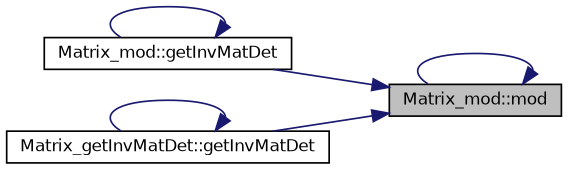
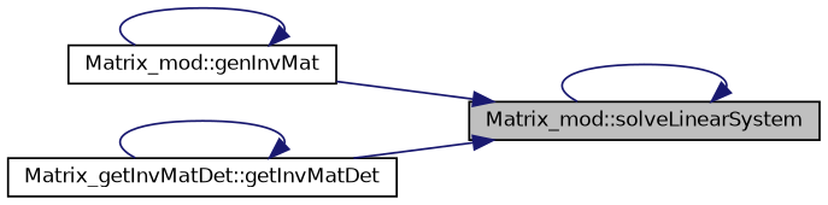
  digraph {
    rankdir=RL
    node [color=black fillcolor=white fontname=Helvetica fontsize=10 shape=record style=filled]
    edge [color=midnightblue dir=back fontname=Helvetica fontsize=10 labelfontname=Helvetica labelfontsize=10 style=solid]
-   n1 [fillcolor=grey75 fontcolor=black height=0.2 label="Matrix_mod::mod" width=0.4]
-   n2 [height=0.2 label="Matrix_mod::getInvMatDet" width=0.4]
+   n1 [fillcolor=grey75 fontcolor=black height=0.2 label="Matrix_mod::solveLinearSystem" width=0.4]
+   n2 [height=0.2 label="Matrix_mod::genInvMat" width=0.4]
    n3 [height=0.2 label="Matrix_getInvMatDet::getInvMatDet" width=0.4]
    n1 -> n1
    n1 -> n2
    n1 -> n3
    n2 -> n2
    n3 -> n3
  }
